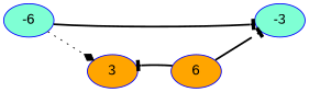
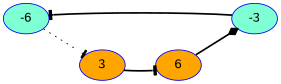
  digraph {
    rankdir=LR
    node [color=blue fillcolor=aquamarine style=filled]
    edge [arrowhead=tee style=bold]
    n1 [label=-6]
    n2 [label=-3]
    n3 [fillcolor=orange label=3]
    n4 [fillcolor=orange label=6]
-   n1 -> n2
-   n1 -> n3 [arrowhead=diamond style=dotted]
-   n4 -> n2
-   n4 -> n3
+   n2 -> n1
+   n1 -> n3 [style=dotted]
+   n4 -> n2 [arrowhead=diamond]
+   n3 -> n4
  }
